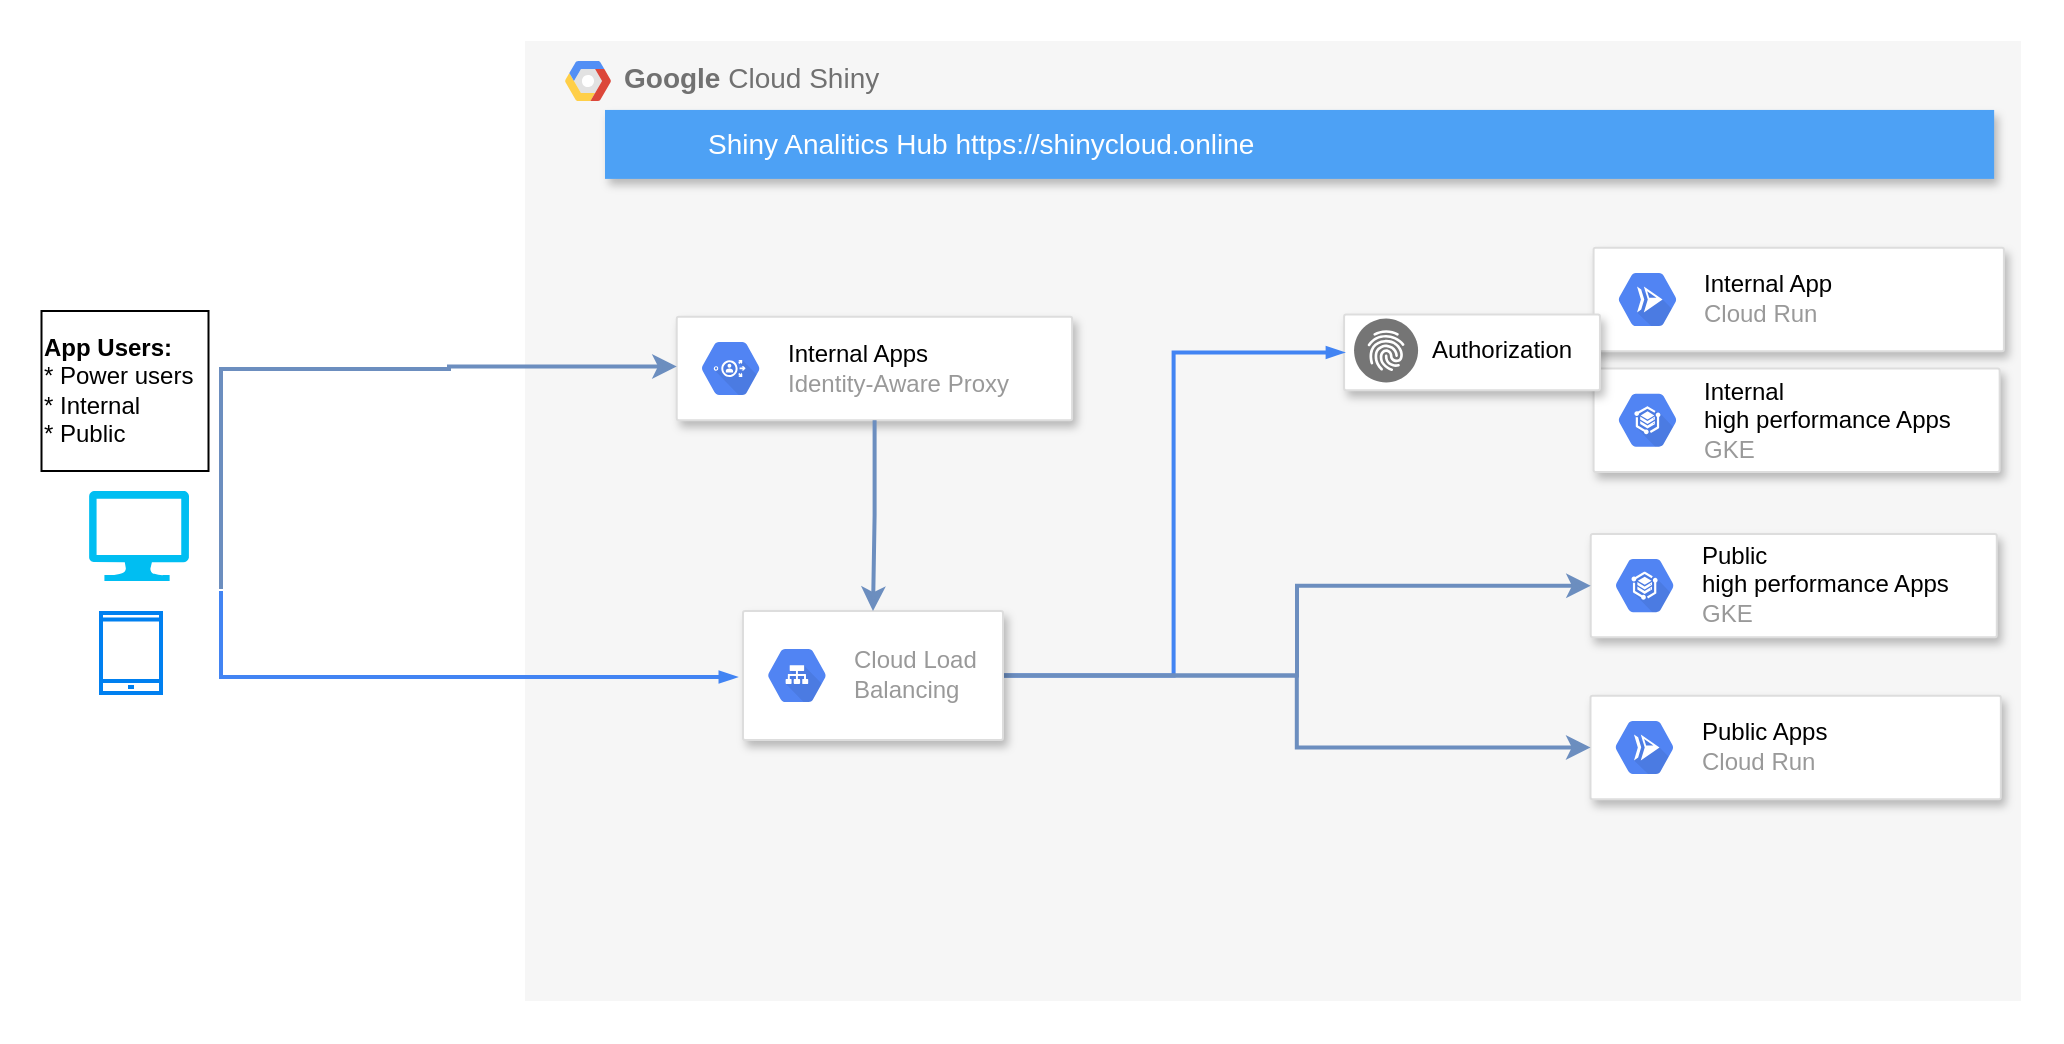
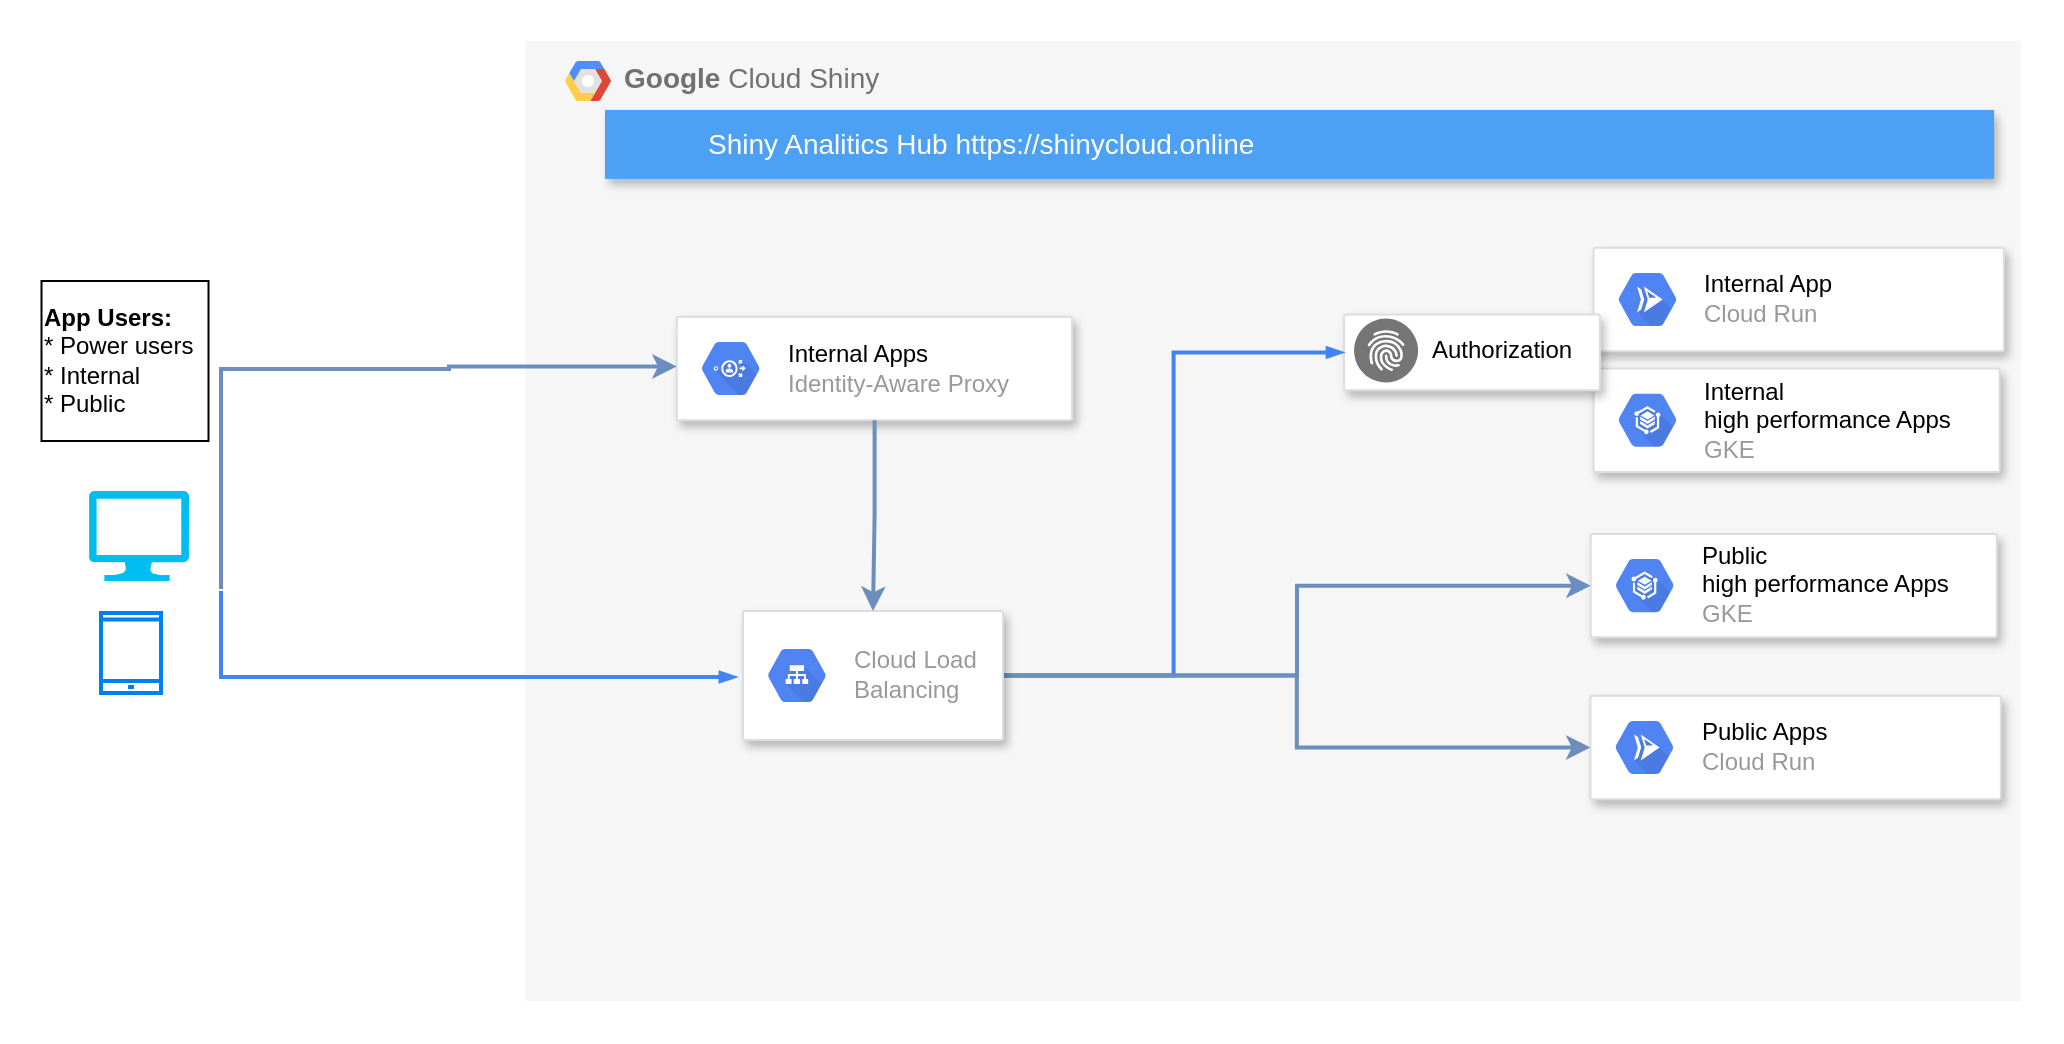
  <mxCell id="0" />
  <mxCell id="1" parent="0" />
  <mxCell id="2" value="&lt;b&gt;Google &lt;/b&gt;Cloud Shiny" style="fillColor=#F6F6F6;strokeColor=none;shadow=0;gradientColor=none;fontSize=14;align=left;spacing=10;fontColor=#717171;9E9E9E;verticalAlign=top;spacingTop=-4;fontStyle=0;spacingLeft=40;html=1;" parent="1" vertex="1"><mxGeometry x="262" y="20" width="748" height="480" as="geometry" /></mxCell>
  <mxCell id="3" value="" style="shape=mxgraph.gcp2.google_cloud_platform;fillColor=#F6F6F6;strokeColor=none;shadow=0;gradientColor=none;" parent="2" vertex="1"><mxGeometry width="23" height="20" relative="1" as="geometry"><mxPoint x="20" y="10" as="offset" /></mxGeometry></mxCell>
  <mxCell id="4" value="" style="strokeColor=#dddddd;shadow=1;strokeWidth=1;rounded=1;absoluteArcSize=1;arcSize=2;" vertex="1" parent="2"><mxGeometry x="75.869" y="137.882" width="197.686" height="51.706" as="geometry" /></mxCell>
  <mxCell id="5" value="&lt;font color=&quot;#000000&quot;&gt;Internal Apps&lt;/font&gt;&lt;br&gt;Identity-Aware Proxy" style="sketch=0;dashed=0;connectable=0;html=1;fillColor=#5184F3;strokeColor=none;shape=mxgraph.gcp2.hexIcon;prIcon=identity_aware_proxy;part=1;labelPosition=right;verticalLabelPosition=middle;align=left;verticalAlign=middle;spacingLeft=5;fontColor=#999999;fontSize=12;" vertex="1" parent="4"><mxGeometry y="0.5" width="44" height="39" relative="1" as="geometry"><mxPoint x="5" y="-19.5" as="offset" /></mxGeometry></mxCell>
  <mxCell id="6" value="Shiny Analitics Hub https://shinycloud.online" style="fillColor=#4DA1F5;strokeColor=none;shadow=1;gradientColor=none;fontSize=14;align=left;spacingLeft=50;fontColor=#ffffff;html=1;" parent="2" vertex="1"><mxGeometry x="40" y="34.47" width="694.571" height="34.47" as="geometry" /></mxCell>
  <mxCell id="7" value="" style="strokeColor=#dddddd;shadow=1;strokeWidth=1;rounded=1;absoluteArcSize=1;arcSize=2;" vertex="1" parent="2"><mxGeometry x="532.871" y="246.463" width="203.029" height="51.706" as="geometry" /></mxCell>
  <mxCell id="8" value="&lt;font color=&quot;#000000&quot;&gt;Public&lt;br&gt;high performance Apps&lt;/font&gt;&lt;br&gt;GKE" style="sketch=0;dashed=0;connectable=0;html=1;fillColor=#5184F3;strokeColor=none;shape=mxgraph.gcp2.hexIcon;prIcon=gke_on_prem;part=1;labelPosition=right;verticalLabelPosition=middle;align=left;verticalAlign=middle;spacingLeft=5;fontColor=#999999;fontSize=12;" vertex="1" parent="7"><mxGeometry y="0.5" width="44" height="39" relative="1" as="geometry"><mxPoint x="5" y="-19.5" as="offset" /></mxGeometry></mxCell>
  <mxCell id="9" value="" style="strokeColor=#dddddd;shadow=1;strokeWidth=1;rounded=1;absoluteArcSize=1;arcSize=2;" vertex="1" parent="2"><mxGeometry x="532.755" y="327.372" width="205.166" height="51.706" as="geometry" /></mxCell>
  <mxCell id="10" value="&lt;font color=&quot;#000000&quot;&gt;Public Apps&lt;/font&gt;&lt;br&gt;Cloud Run" style="sketch=0;dashed=0;connectable=0;html=1;fillColor=#5184F3;strokeColor=none;shape=mxgraph.gcp2.hexIcon;prIcon=cloud_run;part=1;labelPosition=right;verticalLabelPosition=middle;align=left;verticalAlign=middle;spacingLeft=5;fontColor=#999999;fontSize=12;" vertex="1" parent="9"><mxGeometry y="0.5" width="44" height="39" relative="1" as="geometry"><mxPoint x="5" y="-19.5" as="offset" /></mxGeometry></mxCell>
  <mxCell id="11" value="" style="strokeColor=#dddddd;shadow=1;strokeWidth=1;rounded=1;absoluteArcSize=1;arcSize=2;" vertex="1" parent="2"><mxGeometry x="534.286" y="103.411" width="205.166" height="51.706" as="geometry" /></mxCell>
  <mxCell id="12" value="&lt;font color=&quot;#000000&quot;&gt;Internal App&lt;/font&gt;&lt;br&gt;Cloud Run" style="sketch=0;dashed=0;connectable=0;html=1;fillColor=#5184F3;strokeColor=none;shape=mxgraph.gcp2.hexIcon;prIcon=cloud_run;part=1;labelPosition=right;verticalLabelPosition=middle;align=left;verticalAlign=middle;spacingLeft=5;fontColor=#999999;fontSize=12;" vertex="1" parent="11"><mxGeometry y="0.5" width="44" height="39" relative="1" as="geometry"><mxPoint x="5" y="-19.5" as="offset" /></mxGeometry></mxCell>
  <mxCell id="13" value="" style="strokeColor=#dddddd;shadow=1;strokeWidth=1;rounded=1;absoluteArcSize=1;arcSize=2;" vertex="1" parent="2"><mxGeometry x="534.286" y="163.734" width="203.029" height="51.706" as="geometry" /></mxCell>
  <mxCell id="14" value="&lt;font color=&quot;#000000&quot;&gt;Internal&lt;br&gt;high performance Apps&lt;/font&gt;&lt;br&gt;GKE" style="sketch=0;dashed=0;connectable=0;html=1;fillColor=#5184F3;strokeColor=none;shape=mxgraph.gcp2.hexIcon;prIcon=gke_on_prem;part=1;labelPosition=right;verticalLabelPosition=middle;align=left;verticalAlign=middle;spacingLeft=5;fontColor=#999999;fontSize=12;" vertex="1" parent="13"><mxGeometry y="0.5" width="44" height="39" relative="1" as="geometry"><mxPoint x="5" y="-19.5" as="offset" /></mxGeometry></mxCell>
  <mxCell id="15" value="" style="strokeColor=#dddddd;shadow=1;strokeWidth=1;rounded=1;absoluteArcSize=1;arcSize=2;" vertex="1" parent="2"><mxGeometry x="409.543" y="136.743" width="127.938" height="37.917" as="geometry" /></mxCell>
  <mxCell id="16" value="Authorization" style="sketch=0;dashed=0;connectable=0;html=1;fillColor=#757575;strokeColor=none;shape=mxgraph.gcp2.internal_payment_authorization;part=1;labelPosition=right;verticalLabelPosition=middle;align=left;verticalAlign=middle;spacingLeft=5;fontSize=12;" vertex="1" parent="15"><mxGeometry y="0.5" width="32" height="32" relative="1" as="geometry"><mxPoint x="5" y="-17" as="offset" /></mxGeometry></mxCell>
  <mxCell id="17" style="edgeStyle=elbowEdgeStyle;rounded=0;elbow=vertical;html=1;labelBackgroundColor=none;startFill=1;startSize=4;endArrow=blockThin;endFill=1;endSize=4;jettySize=auto;orthogonalLoop=1;strokeColor=#4284F3;strokeWidth=2;fontSize=12;fontColor=#000000;align=left;dashed=0;startArrow=none;" parent="1" edge="1"><mxGeometry relative="1" as="geometry"><mxPoint x="110" y="295" as="sourcePoint" /><mxPoint x="368" y="338" as="targetPoint" /><Array as="points"><mxPoint x="240" y="338" /></Array></mxGeometry></mxCell>
  <mxCell id="18" style="edgeStyle=orthogonalEdgeStyle;rounded=0;elbow=vertical;html=1;labelBackgroundColor=none;startFill=1;startSize=4;endArrow=blockThin;endFill=1;endSize=4;jettySize=auto;orthogonalLoop=1;strokeColor=#4284F3;strokeWidth=2;fontSize=12;fontColor=#000000;align=left;dashed=0;entryX=0;entryY=0.5;entryDx=0;entryDy=0;" parent="1" source="21" target="15" edge="1"><mxGeometry relative="1" as="geometry"><mxPoint x="700" y="290" as="targetPoint" /></mxGeometry></mxCell>
  <mxCell id="19" style="edgeStyle=orthogonalEdgeStyle;rounded=0;orthogonalLoop=1;jettySize=auto;html=1;entryX=0;entryY=0.5;entryDx=0;entryDy=0;strokeWidth=2;fillColor=#dae8fc;strokeColor=#6c8ebf;" edge="1" parent="1" source="21" target="9"><mxGeometry relative="1" as="geometry" /></mxCell>
  <mxCell id="20" style="edgeStyle=orthogonalEdgeStyle;rounded=0;orthogonalLoop=1;jettySize=auto;html=1;strokeWidth=2;fillColor=#dae8fc;strokeColor=#6c8ebf;" edge="1" parent="1" source="21" target="7"><mxGeometry relative="1" as="geometry" /></mxCell>
  <mxCell id="21" value="" style="strokeColor=#dddddd;fillColor=#ffffff;shadow=1;strokeWidth=1;rounded=1;absoluteArcSize=1;arcSize=2;fontSize=11;fontColor=#9E9E9E;align=center;html=1;" parent="1" vertex="1"><mxGeometry x="371" y="305" width="130" height="64.5" as="geometry" /></mxCell>
  <mxCell id="22" value="Cloud Load&#10;Balancing" style="dashed=0;connectable=0;html=1;fillColor=#5184F3;strokeColor=none;shape=mxgraph.gcp2.hexIcon;prIcon=cloud_load_balancing;part=1;labelPosition=right;verticalLabelPosition=middle;align=left;verticalAlign=middle;spacingLeft=5;fontColor=#999999;fontSize=12;" parent="21" vertex="1"><mxGeometry y="0.5" width="44" height="39" relative="1" as="geometry"><mxPoint x="5" y="-19.5" as="offset" /></mxGeometry></mxCell>
  <mxCell id="23" style="edgeStyle=orthogonalEdgeStyle;rounded=0;orthogonalLoop=1;jettySize=auto;html=1;entryX=0;entryY=0.5;entryDx=0;entryDy=0;fillColor=#dae8fc;strokeColor=#6c8ebf;strokeWidth=2;" edge="1" parent="1"><mxGeometry relative="1" as="geometry"><mxPoint x="110" y="294" as="sourcePoint" /><mxPoint x="337.869" y="182.734" as="targetPoint" /><Array as="points"><mxPoint x="110" y="184" /><mxPoint x="224" y="184" /><mxPoint x="224" y="183" /></Array></mxGeometry></mxCell>
  <mxCell id="24" style="edgeStyle=orthogonalEdgeStyle;rounded=0;orthogonalLoop=1;jettySize=auto;html=1;entryX=0.5;entryY=0;entryDx=0;entryDy=0;strokeWidth=2;fillColor=#dae8fc;strokeColor=#6c8ebf;" edge="1" parent="1" source="4" target="21"><mxGeometry relative="1" as="geometry" /></mxCell>
  <mxCell id="25" value="" style="html=1;verticalLabelPosition=bottom;align=center;labelBackgroundColor=#ffffff;verticalAlign=top;strokeWidth=2;strokeColor=#0080F0;shadow=0;dashed=0;shape=mxgraph.ios7.icons.smartphone;" vertex="1" parent="1"><mxGeometry x="50" y="306" width="30" height="40" as="geometry" /></mxCell>
  <mxCell id="26" value="" style="verticalLabelPosition=bottom;html=1;verticalAlign=top;align=center;strokeColor=none;fillColor=#00BEF2;shape=mxgraph.azure.computer;pointerEvents=1;" vertex="1" parent="1"><mxGeometry x="44" y="245" width="50" height="45" as="geometry" /></mxCell>
- <mxCell id="27" value="&lt;b&gt;App Users:&lt;/b&gt;&lt;br&gt;* Power users&lt;br&gt;* Internal&lt;br&gt;* Public" style="whiteSpace=wrap;html=1;align=left;" vertex="1" parent="1"><mxGeometry x="20.25" y="155" width="83.5" height="80" as="geometry" /></mxCell>
+ <mxCell id="27" value="&lt;b&gt;App Users:&lt;/b&gt;&lt;br&gt;* Power users&lt;br&gt;* Internal&lt;br&gt;* Public" style="whiteSpace=wrap;html=1;align=left;" vertex="1" parent="1"><mxGeometry x="20.25" y="140" width="83.5" height="80" as="geometry" /></mxCell>
